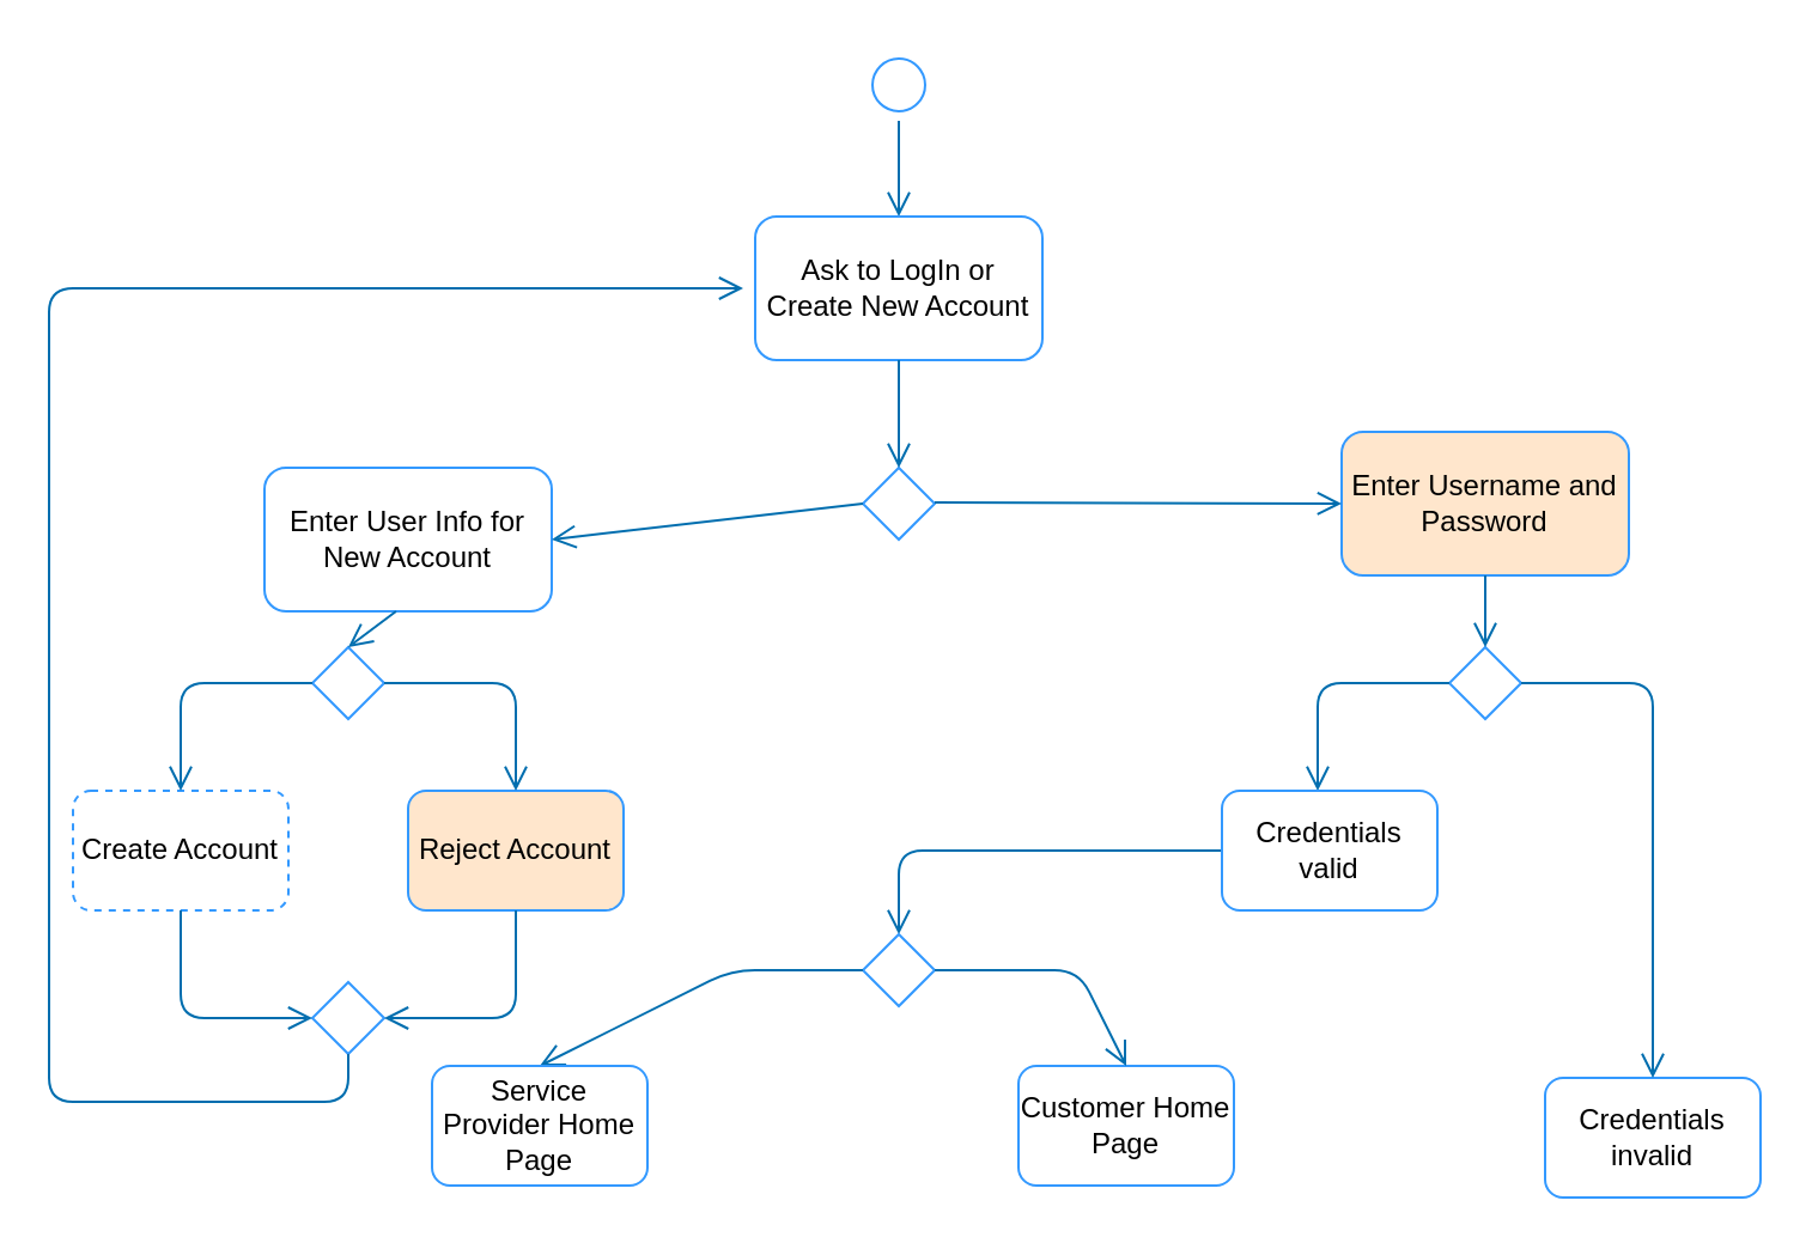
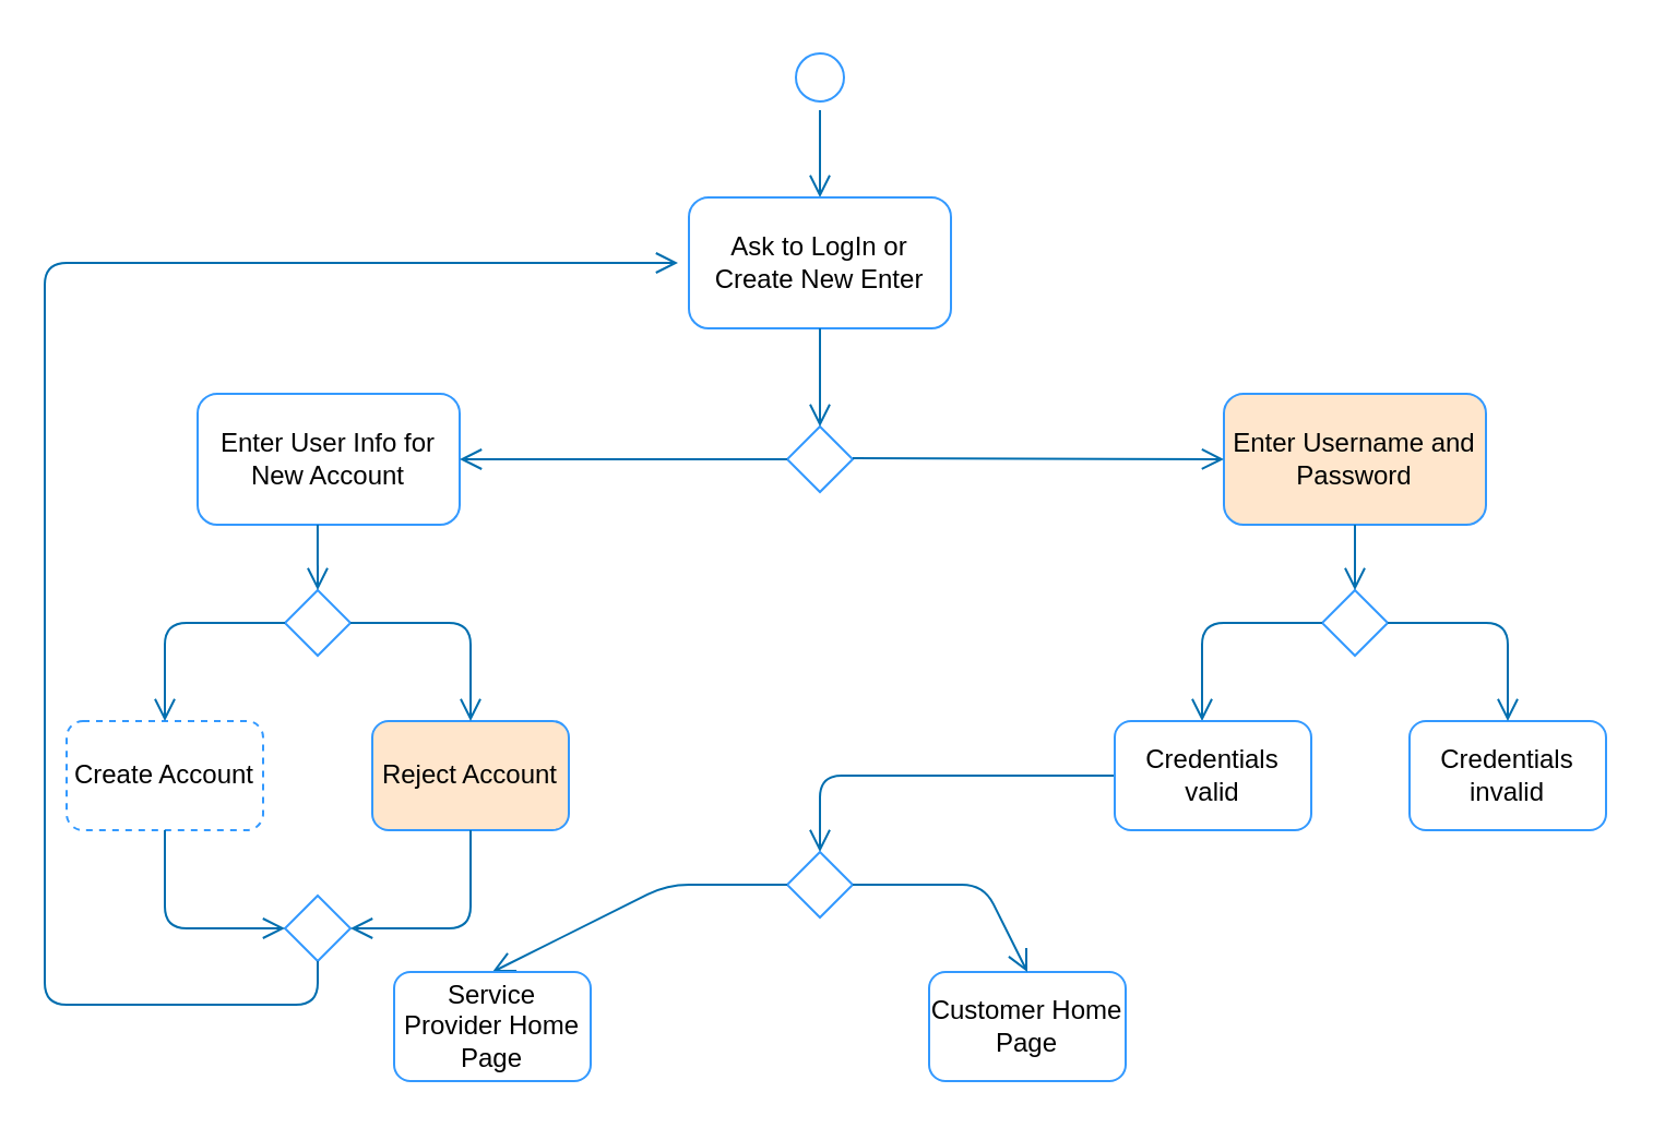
  <mxCell id="0" />
  <mxCell id="1" parent="0" />
  <mxCell id="2" value="" style="ellipse;html=1;shape=startState;strokeColor=#3399FF;" vertex="1" parent="1"><mxGeometry x="360" width="30" height="30" as="geometry" y="20" /></mxCell>
  <mxCell id="3" value="" style="edgeStyle=orthogonalEdgeStyle;html=1;verticalAlign=bottom;endArrow=open;endSize=8;strokeColor=#006EAF;fillColor=#1ba1e2;" edge="1" source="2" parent="1"><mxGeometry relative="1" as="geometry"><mxPoint x="375" y="90" as="targetPoint" /></mxGeometry></mxCell>
- <mxCell id="4" value="Ask to LogIn or Create New Account" style="rounded=1;whiteSpace=wrap;html=1;strokeColor=#3399FF;" vertex="1" parent="1"><mxGeometry x="315" y="90" width="120" height="60" as="geometry" /></mxCell>
+ <mxCell id="4" value="Ask to LogIn or Create New Enter" style="rounded=1;whiteSpace=wrap;html=1;strokeColor=#3399FF;" vertex="1" parent="1"><mxGeometry x="315" y="90" width="120" height="60" as="geometry" /></mxCell>
  <mxCell id="5" value="Enter Username and Password" style="rounded=1;whiteSpace=wrap;html=1;strokeColor=#3399FF;fillColor=#ffe6cc;" vertex="1" parent="1"><mxGeometry x="560" y="180" width="120" height="60" as="geometry" /></mxCell>
- <mxCell id="6" value="Enter User Info for New Account" style="rounded=1;whiteSpace=wrap;html=1;strokeColor=#3399FF;" vertex="1" parent="1"><mxGeometry x="110" y="195" width="120" height="60" as="geometry" /></mxCell>
+ <mxCell id="6" value="Enter User Info for New Account" style="rounded=1;whiteSpace=wrap;html=1;strokeColor=#3399FF;" vertex="1" parent="1"><mxGeometry x="90" y="180" width="120" height="60" as="geometry" /></mxCell>
  <mxCell id="7" value="" style="rhombus;strokeColor=#3399FF;" vertex="1" parent="1"><mxGeometry x="360" y="195" width="30" height="30" as="geometry" /></mxCell>
  <mxCell id="8" value="" style="endArrow=open;startArrow=none;endFill=0;startFill=0;endSize=8;html=1;verticalAlign=bottom;labelBackgroundColor=none;strokeWidth=1;entryX=0;entryY=0.5;entryDx=0;entryDy=0;fillColor=#1ba1e2;strokeColor=#006EAF;" edge="1" parent="1" target="5"><mxGeometry width="160" relative="1" as="geometry"><mxPoint x="390" y="209.5" as="sourcePoint" /><mxPoint x="550" y="209.5" as="targetPoint" /></mxGeometry></mxCell>
  <mxCell id="9" value="" style="endArrow=open;startArrow=none;endFill=0;startFill=0;endSize=8;html=1;verticalAlign=bottom;labelBackgroundColor=none;strokeWidth=1;entryX=1;entryY=0.5;entryDx=0;entryDy=0;fillColor=#1ba1e2;strokeColor=#006EAF;exitX=0;exitY=0.5;exitDx=0;exitDy=0;" edge="1" parent="1" source="7" target="6"><mxGeometry width="160" relative="1" as="geometry"><mxPoint x="360" y="260" as="sourcePoint" /><mxPoint x="530" y="260.5" as="targetPoint" /></mxGeometry></mxCell>
  <mxCell id="10" value="" style="endArrow=open;startArrow=none;endFill=0;startFill=0;endSize=8;html=1;verticalAlign=bottom;labelBackgroundColor=none;strokeWidth=1;entryX=0.5;entryY=0;entryDx=0;entryDy=0;fillColor=#1ba1e2;strokeColor=#006EAF;exitX=0.5;exitY=1;exitDx=0;exitDy=0;" edge="1" parent="1" source="4" target="7"><mxGeometry width="160" relative="1" as="geometry"><mxPoint x="410" y="209.5" as="sourcePoint" /><mxPoint x="580" y="210" as="targetPoint" /></mxGeometry></mxCell>
  <mxCell id="11" value="" style="rhombus;strokeColor=#3399FF;" vertex="1" parent="1"><mxGeometry x="605" y="270" width="30" height="30" as="geometry" /></mxCell>
  <mxCell id="12" value="" style="endArrow=open;startArrow=none;endFill=0;startFill=0;endSize=8;html=1;verticalAlign=bottom;labelBackgroundColor=none;strokeWidth=1;entryX=0.5;entryY=0;entryDx=0;entryDy=0;fillColor=#1ba1e2;strokeColor=#006EAF;exitX=0.5;exitY=1;exitDx=0;exitDy=0;" edge="1" parent="1" source="5" target="11"><mxGeometry width="160" relative="1" as="geometry"><mxPoint x="385" y="160" as="sourcePoint" /><mxPoint x="385" y="205" as="targetPoint" /></mxGeometry></mxCell>
  <mxCell id="13" value="Reject Account" style="rounded=1;whiteSpace=wrap;html=1;strokeColor=#3399FF;fillColor=#ffe6cc;" vertex="1" parent="1"><mxGeometry x="170" y="330" width="90" height="50" as="geometry" /></mxCell>
  <mxCell id="14" value="" style="rhombus;strokeColor=#3399FF;" vertex="1" parent="1"><mxGeometry x="130" y="270" width="30" height="30" as="geometry" /></mxCell>
  <mxCell id="15" value="" style="endArrow=open;startArrow=none;endFill=0;startFill=0;endSize=8;html=1;verticalAlign=bottom;labelBackgroundColor=none;strokeWidth=1;entryX=0.5;entryY=0;entryDx=0;entryDy=0;fillColor=#1ba1e2;strokeColor=#006EAF;exitX=0.458;exitY=1;exitDx=0;exitDy=0;exitPerimeter=0;" edge="1" parent="1" source="6" target="14"><mxGeometry width="160" relative="1" as="geometry"><mxPoint x="385" y="160" as="sourcePoint" /><mxPoint x="385" y="205" as="targetPoint" /></mxGeometry></mxCell>
  <mxCell id="16" value="" style="endArrow=open;startArrow=none;endFill=0;startFill=0;endSize=8;html=1;verticalAlign=bottom;labelBackgroundColor=none;strokeWidth=1;fillColor=#1ba1e2;strokeColor=#006EAF;exitX=1;exitY=0.5;exitDx=0;exitDy=0;entryX=0.5;entryY=0;entryDx=0;entryDy=0;" edge="1" parent="1" source="14" target="13"><mxGeometry width="160" relative="1" as="geometry"><mxPoint x="160" y="310" as="sourcePoint" /><mxPoint x="200" y="320" as="targetPoint" /><Array as="points"><mxPoint x="215" y="285" /></Array></mxGeometry></mxCell>
  <mxCell id="17" value="Create Account" style="rounded=1;whiteSpace=wrap;html=1;strokeColor=#3399FF;dashed=1;" vertex="1" parent="1"><mxGeometry x="30" y="330" width="90" height="50" as="geometry" /></mxCell>
  <mxCell id="18" value="" style="endArrow=open;startArrow=none;endFill=0;startFill=0;endSize=8;html=1;verticalAlign=bottom;labelBackgroundColor=none;strokeWidth=1;fillColor=#1ba1e2;strokeColor=#006EAF;exitX=0;exitY=0.5;exitDx=0;exitDy=0;entryX=0.5;entryY=0;entryDx=0;entryDy=0;" edge="1" parent="1" source="14" target="17"><mxGeometry width="160" relative="1" as="geometry"><mxPoint x="170" y="295" as="sourcePoint" /><mxPoint x="225" y="340" as="targetPoint" /><Array as="points"><mxPoint x="75" y="285" /></Array></mxGeometry></mxCell>
  <mxCell id="19" value="" style="rhombus;strokeColor=#3399FF;" vertex="1" parent="1"><mxGeometry x="130" y="410" width="30" height="30" as="geometry" /></mxCell>
  <mxCell id="20" value="" style="endArrow=open;startArrow=none;endFill=0;startFill=0;endSize=8;html=1;verticalAlign=bottom;labelBackgroundColor=none;strokeWidth=1;fillColor=#1ba1e2;strokeColor=#006EAF;exitX=0.5;exitY=1;exitDx=0;exitDy=0;entryX=0;entryY=0.5;entryDx=0;entryDy=0;" edge="1" parent="1" source="17" target="19"><mxGeometry width="160" relative="1" as="geometry"><mxPoint x="140" y="295" as="sourcePoint" /><mxPoint x="85" y="340" as="targetPoint" /><Array as="points"><mxPoint x="75" y="425" /></Array></mxGeometry></mxCell>
  <mxCell id="21" value="" style="endArrow=open;startArrow=none;endFill=0;startFill=0;endSize=8;html=1;verticalAlign=bottom;labelBackgroundColor=none;strokeWidth=1;fillColor=#1ba1e2;strokeColor=#006EAF;exitX=0.5;exitY=1;exitDx=0;exitDy=0;entryX=1;entryY=0.5;entryDx=0;entryDy=0;" edge="1" parent="1" source="13" target="19"><mxGeometry width="160" relative="1" as="geometry"><mxPoint x="150" y="305" as="sourcePoint" /><mxPoint x="95" y="350" as="targetPoint" /><Array as="points"><mxPoint x="215" y="425" /></Array></mxGeometry></mxCell>
  <mxCell id="22" value="" style="endArrow=open;startArrow=none;endFill=0;startFill=0;endSize=8;html=1;verticalAlign=bottom;labelBackgroundColor=none;strokeWidth=1;fillColor=#1ba1e2;strokeColor=#006EAF;exitX=0.5;exitY=1;exitDx=0;exitDy=0;" edge="1" parent="1" source="19"><mxGeometry width="160" relative="1" as="geometry"><mxPoint x="145" y="460" as="sourcePoint" /><mxPoint x="310" y="120" as="targetPoint" /><Array as="points"><mxPoint x="145" y="460" /><mxPoint x="20" y="460" /><mxPoint x="20" y="440" /><mxPoint x="20" y="120" /></Array></mxGeometry></mxCell>
- <mxCell id="23" value="Credentials invalid" style="rounded=1;whiteSpace=wrap;html=1;strokeColor=#3399FF;" vertex="1" parent="1"><mxGeometry x="645" y="450" width="90" height="50" as="geometry" /></mxCell>
+ <mxCell id="23" value="Credentials invalid" style="rounded=1;whiteSpace=wrap;html=1;strokeColor=#3399FF;" vertex="1" parent="1"><mxGeometry x="645" y="330" width="90" height="50" as="geometry" /></mxCell>
  <mxCell id="24" value="" style="endArrow=open;startArrow=none;endFill=0;startFill=0;endSize=8;html=1;verticalAlign=bottom;labelBackgroundColor=none;strokeWidth=1;fillColor=#1ba1e2;strokeColor=#006EAF;exitX=1;exitY=0.5;exitDx=0;exitDy=0;entryX=0.5;entryY=0;entryDx=0;entryDy=0;" edge="1" parent="1" target="23"><mxGeometry width="160" relative="1" as="geometry"><mxPoint x="635" y="285" as="sourcePoint" /><mxPoint x="675" y="320" as="targetPoint" /><Array as="points"><mxPoint x="690" y="285" /></Array></mxGeometry></mxCell>
  <mxCell id="25" value="" style="endArrow=open;startArrow=none;endFill=0;startFill=0;endSize=8;html=1;verticalAlign=bottom;labelBackgroundColor=none;strokeWidth=1;fillColor=#1ba1e2;strokeColor=#006EAF;exitX=0;exitY=0.5;exitDx=0;exitDy=0;entryX=0.5;entryY=0;entryDx=0;entryDy=0;" edge="1" parent="1"><mxGeometry width="160" relative="1" as="geometry"><mxPoint x="605" y="285" as="sourcePoint" /><mxPoint x="550" y="330" as="targetPoint" /><Array as="points"><mxPoint x="550" y="285" /></Array></mxGeometry></mxCell>
  <mxCell id="26" value="" style="endArrow=open;startArrow=none;endFill=0;startFill=0;endSize=8;html=1;verticalAlign=bottom;labelBackgroundColor=none;strokeWidth=1;fillColor=#1ba1e2;strokeColor=#006EAF;exitX=0;exitY=0.5;exitDx=0;exitDy=0;entryX=0.5;entryY=0;entryDx=0;entryDy=0;" edge="1" parent="1" source="27" target="28"><mxGeometry width="160" relative="1" as="geometry"><mxPoint x="550" y="380" as="sourcePoint" /><mxPoint x="605" y="425" as="targetPoint" /><Array as="points"><mxPoint x="375" y="355" /></Array></mxGeometry></mxCell>
  <mxCell id="27" value="Credentials valid" style="rounded=1;whiteSpace=wrap;html=1;strokeColor=#3399FF;" vertex="1" parent="1"><mxGeometry x="510" y="330" width="90" height="50" as="geometry" /></mxCell>
  <mxCell id="28" value="" style="rhombus;strokeColor=#3399FF;" vertex="1" parent="1"><mxGeometry x="360" y="390" width="30" height="30" as="geometry" /></mxCell>
  <mxCell id="29" value="Customer Home Page" style="rounded=1;whiteSpace=wrap;html=1;strokeColor=#3399FF;" vertex="1" parent="1"><mxGeometry x="425" y="445" width="90" height="50" as="geometry" /></mxCell>
  <mxCell id="30" value="" style="endArrow=open;startArrow=none;endFill=0;startFill=0;endSize=8;html=1;verticalAlign=bottom;labelBackgroundColor=none;strokeWidth=1;fillColor=#1ba1e2;strokeColor=#006EAF;exitX=1;exitY=0.5;exitDx=0;exitDy=0;entryX=0.5;entryY=0;entryDx=0;entryDy=0;" edge="1" parent="1" target="29" source="28"><mxGeometry width="160" relative="1" as="geometry"><mxPoint x="395" y="400" as="sourcePoint" /><mxPoint x="435" y="435" as="targetPoint" /><Array as="points"><mxPoint x="450" y="405" /></Array></mxGeometry></mxCell>
  <mxCell id="31" value="" style="endArrow=open;startArrow=none;endFill=0;startFill=0;endSize=8;html=1;verticalAlign=bottom;labelBackgroundColor=none;strokeWidth=1;fillColor=#1ba1e2;strokeColor=#006EAF;exitX=0;exitY=0.5;exitDx=0;exitDy=0;entryX=0.5;entryY=0;entryDx=0;entryDy=0;" edge="1" parent="1" source="28" target="32"><mxGeometry width="160" relative="1" as="geometry"><mxPoint x="365" y="400" as="sourcePoint" /><mxPoint x="310" y="445" as="targetPoint" /><Array as="points"><mxPoint x="305" y="405" /></Array></mxGeometry></mxCell>
  <mxCell id="32" value="Service Provider Home Page" style="rounded=1;whiteSpace=wrap;html=1;strokeColor=#3399FF;" vertex="1" parent="1"><mxGeometry x="180" y="445" width="90" height="50" as="geometry" /></mxCell>
